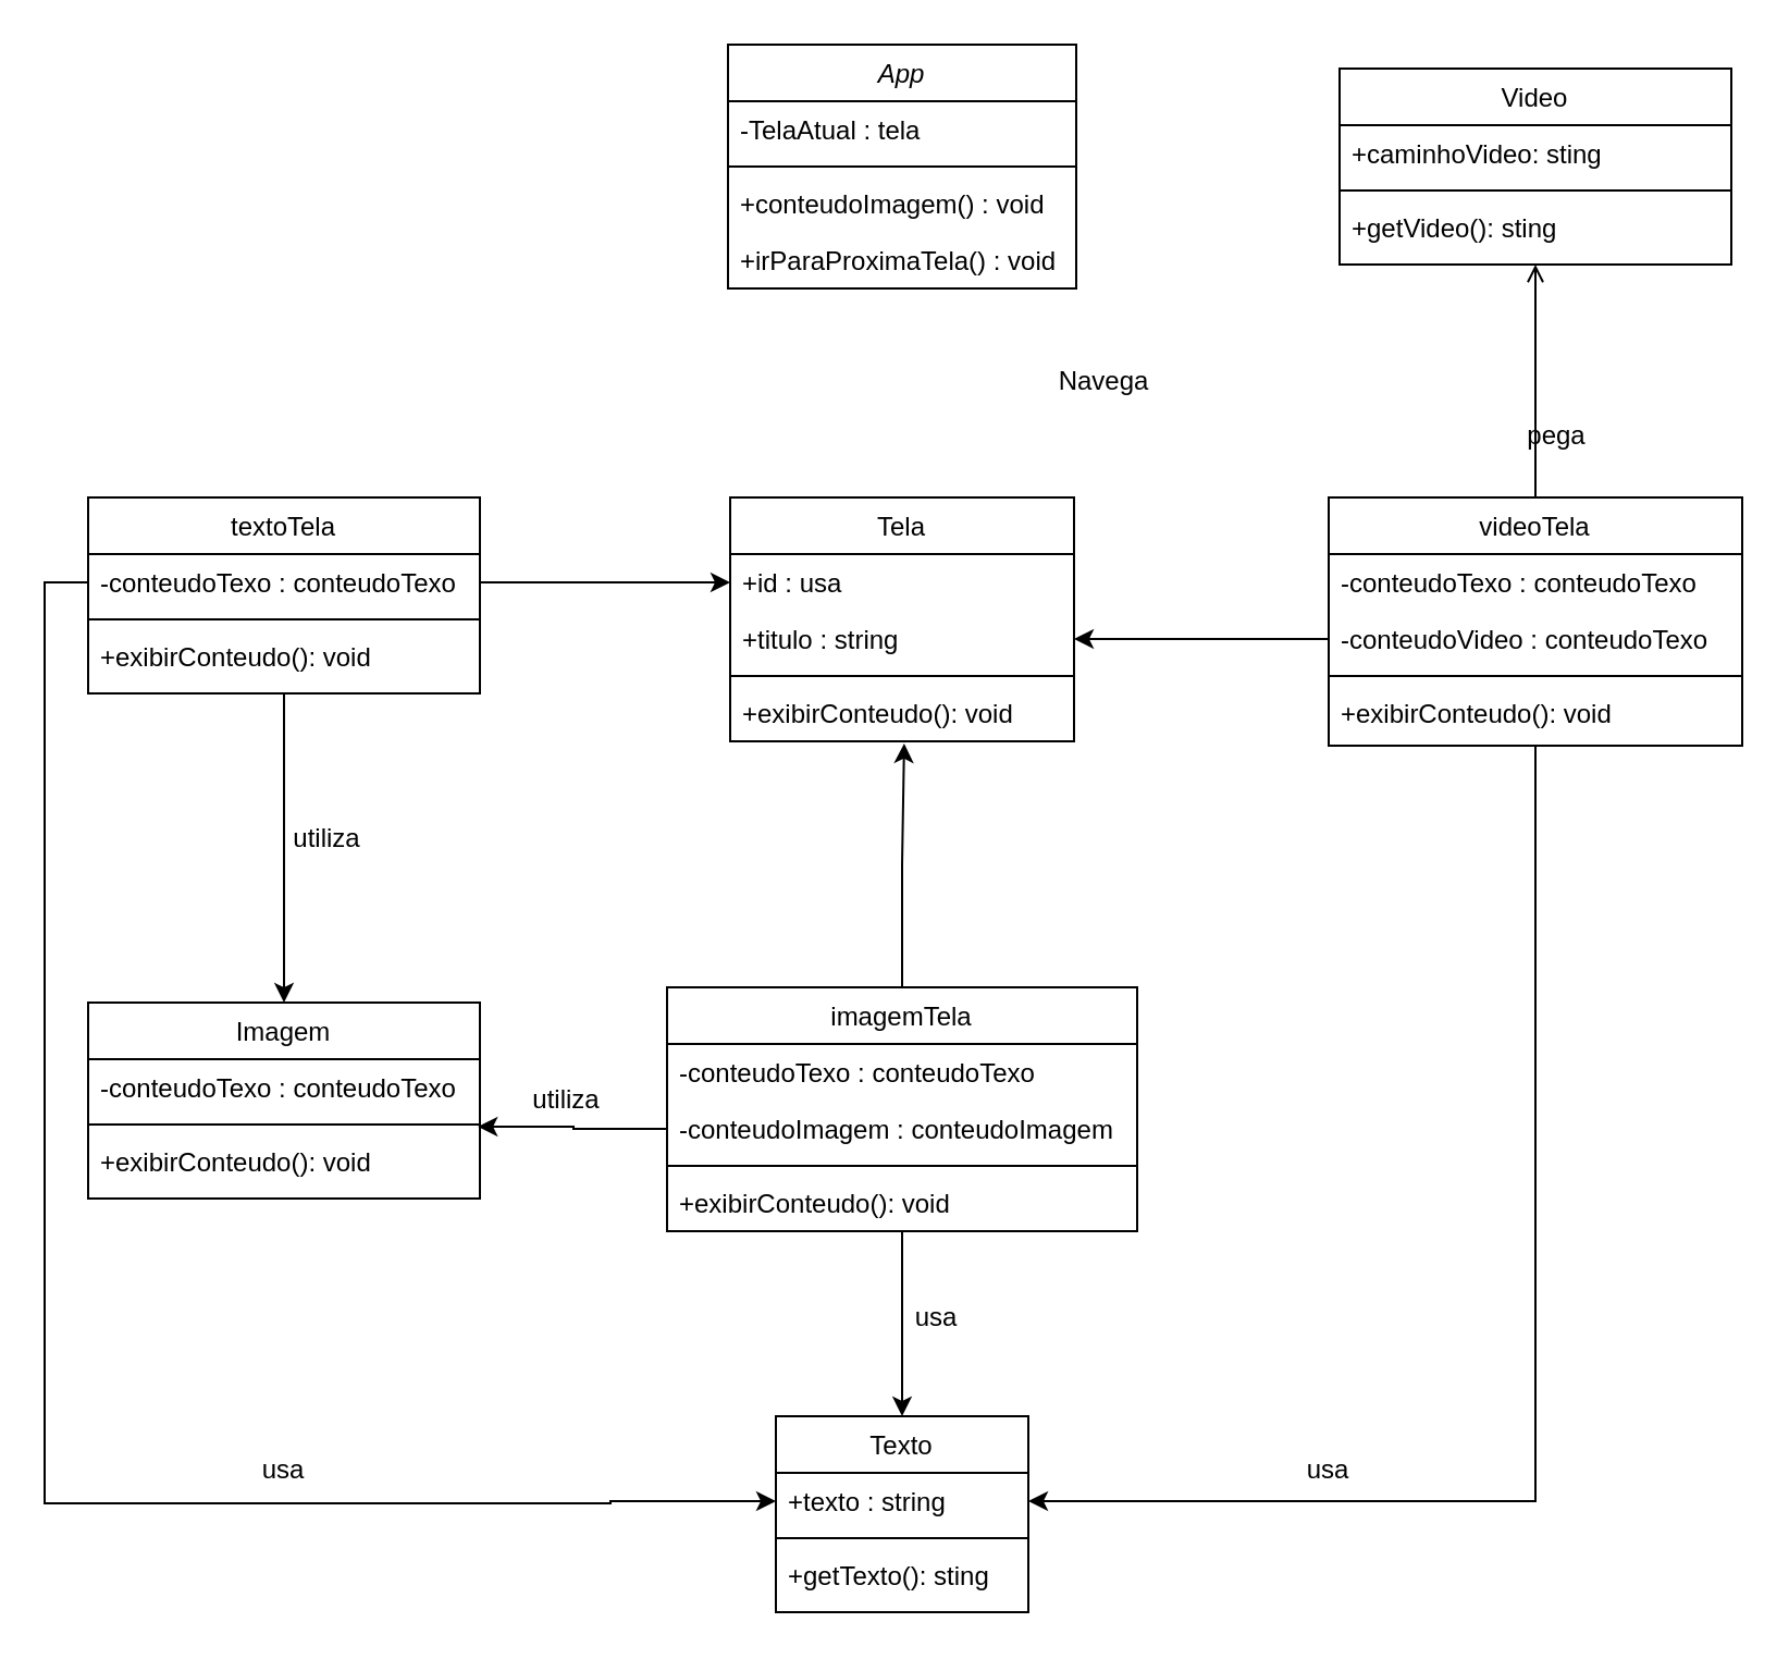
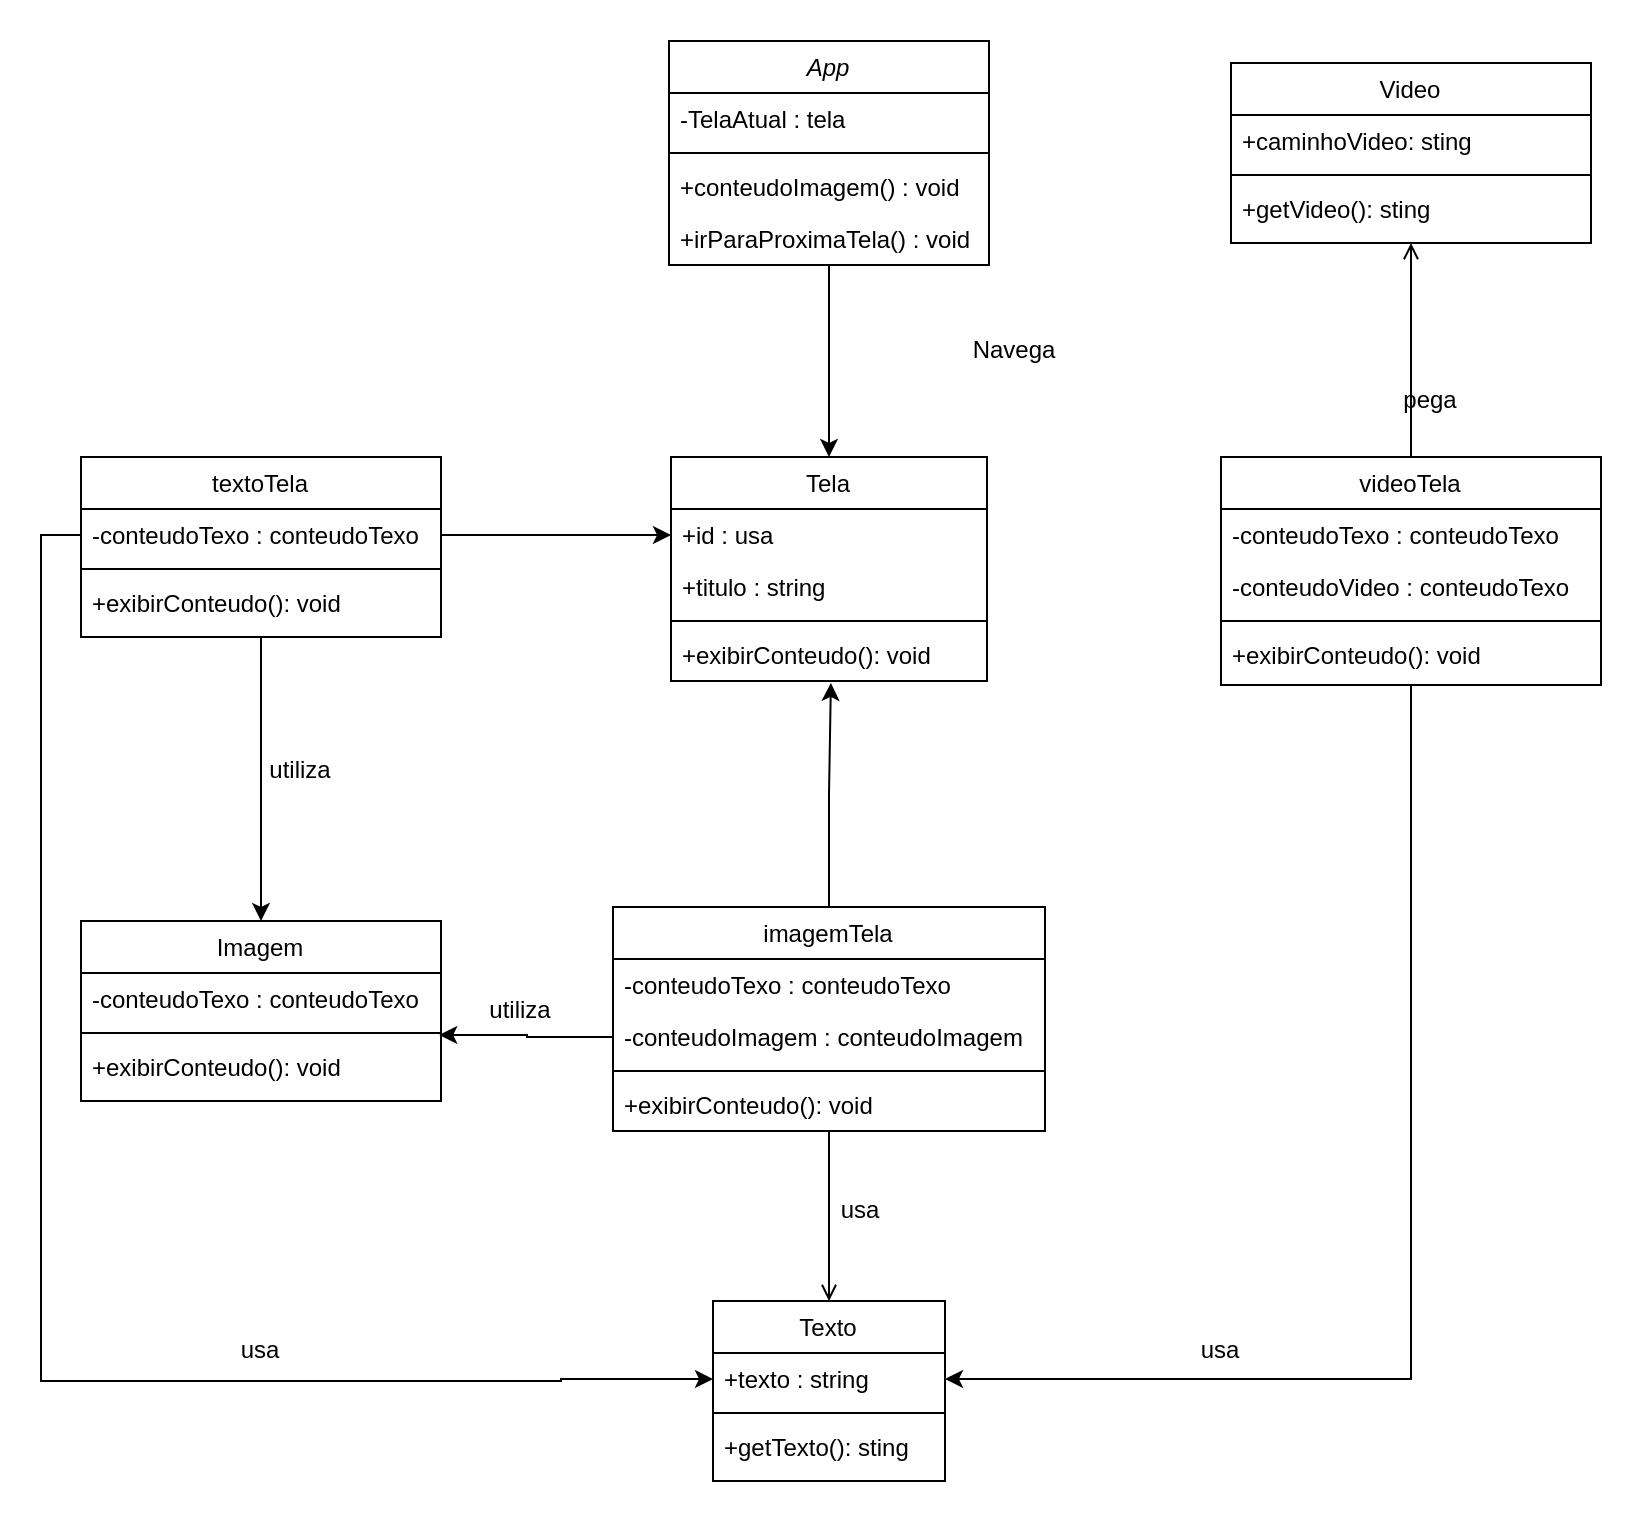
  <mxCell id="0" />
  <mxCell id="1" parent="0" />
+ <mxCell id="2" style="edgeStyle=orthogonalEdgeStyle;rounded=0;orthogonalLoop=1;jettySize=auto;html=1;entryX=0.5;entryY=0;entryDx=0;entryDy=0;" edge="1" parent="1" source="3" target="8"><mxGeometry relative="1" as="geometry" /></mxCell>
  <mxCell id="3" value="App" style="swimlane;fontStyle=2;align=center;verticalAlign=top;childLayout=stackLayout;horizontal=1;startSize=26;horizontalStack=0;resizeParent=1;resizeLast=0;collapsible=1;marginBottom=0;rounded=0;shadow=0;strokeWidth=1;" parent="1" vertex="1"><mxGeometry x="334" y="20" width="160" height="112" as="geometry"><mxRectangle x="230" y="140" width="160" height="26" as="alternateBounds" /></mxGeometry></mxCell>
  <mxCell id="4" value="-TelaAtual : tela" style="text;align=left;verticalAlign=top;spacingLeft=4;spacingRight=4;overflow=hidden;rotatable=0;points=[[0,0.5],[1,0.5]];portConstraint=eastwest;" parent="3" vertex="1"><mxGeometry y="26" width="160" height="26" as="geometry" /></mxCell>
  <mxCell id="5" value="" style="line;html=1;strokeWidth=1;align=left;verticalAlign=middle;spacingTop=-1;spacingLeft=3;spacingRight=3;rotatable=0;labelPosition=right;points=[];portConstraint=eastwest;" parent="3" vertex="1"><mxGeometry y="52" width="160" height="8" as="geometry" /></mxCell>
  <mxCell id="6" value="+conteudoImagem() : void" style="text;strokeColor=none;fillColor=none;align=left;verticalAlign=top;spacingLeft=4;spacingRight=4;overflow=hidden;rotatable=0;points=[[0,0.5],[1,0.5]];portConstraint=eastwest;whiteSpace=wrap;html=1;" vertex="1" parent="3"><mxGeometry y="60" width="160" height="26" as="geometry" /></mxCell>
  <mxCell id="7" value="+irParaProximaTela() : void" style="text;strokeColor=none;fillColor=none;align=left;verticalAlign=top;spacingLeft=4;spacingRight=4;overflow=hidden;rotatable=0;points=[[0,0.5],[1,0.5]];portConstraint=eastwest;whiteSpace=wrap;html=1;" vertex="1" parent="3"><mxGeometry y="86" width="160" height="26" as="geometry" /></mxCell>
  <mxCell id="8" value="Tela" style="swimlane;fontStyle=0;align=center;verticalAlign=top;childLayout=stackLayout;horizontal=1;startSize=26;horizontalStack=0;resizeParent=1;resizeLast=0;collapsible=1;marginBottom=0;rounded=0;shadow=0;strokeWidth=1;" parent="1" vertex="1"><mxGeometry x="335" y="228" width="158" height="112" as="geometry"><mxRectangle x="550" y="140" width="160" height="26" as="alternateBounds" /></mxGeometry></mxCell>
  <mxCell id="9" value="+id : usa" style="text;align=left;verticalAlign=top;spacingLeft=4;spacingRight=4;overflow=hidden;rotatable=0;points=[[0,0.5],[1,0.5]];portConstraint=eastwest;" parent="8" vertex="1"><mxGeometry y="26" width="158" height="26" as="geometry" /></mxCell>
  <mxCell id="10" value="+titulo : string" style="text;align=left;verticalAlign=top;spacingLeft=4;spacingRight=4;overflow=hidden;rotatable=0;points=[[0,0.5],[1,0.5]];portConstraint=eastwest;rounded=0;shadow=0;html=0;" parent="8" vertex="1"><mxGeometry y="52" width="158" height="26" as="geometry" /></mxCell>
  <mxCell id="11" value="" style="line;html=1;strokeWidth=1;align=left;verticalAlign=middle;spacingTop=-1;spacingLeft=3;spacingRight=3;rotatable=0;labelPosition=right;points=[];portConstraint=eastwest;" parent="8" vertex="1"><mxGeometry y="78" width="158" height="8" as="geometry" /></mxCell>
  <mxCell id="12" value="+exibirConteudo(): void" style="text;strokeColor=none;fillColor=none;align=left;verticalAlign=top;spacingLeft=4;spacingRight=4;overflow=hidden;rotatable=0;points=[[0,0.5],[1,0.5]];portConstraint=eastwest;whiteSpace=wrap;html=1;" vertex="1" parent="8"><mxGeometry y="86" width="158" height="26" as="geometry" /></mxCell>
  <mxCell id="13" style="edgeStyle=orthogonalEdgeStyle;rounded=0;orthogonalLoop=1;jettySize=auto;html=1;entryX=0.5;entryY=0;entryDx=0;entryDy=0;" edge="1" parent="1" source="14" target="31"><mxGeometry relative="1" as="geometry" /></mxCell>
  <mxCell id="14" value="textoTela" style="swimlane;fontStyle=0;align=center;verticalAlign=top;childLayout=stackLayout;horizontal=1;startSize=26;horizontalStack=0;resizeParent=1;resizeLast=0;collapsible=1;marginBottom=0;rounded=0;shadow=0;strokeWidth=1;" vertex="1" parent="1"><mxGeometry x="40" y="228" width="180" height="90" as="geometry"><mxRectangle x="550" y="140" width="160" height="26" as="alternateBounds" /></mxGeometry></mxCell>
  <mxCell id="15" value="-conteudoTexo : conteudoTexo " style="text;align=left;verticalAlign=top;spacingLeft=4;spacingRight=4;overflow=hidden;rotatable=0;points=[[0,0.5],[1,0.5]];portConstraint=eastwest;" vertex="1" parent="14"><mxGeometry y="26" width="180" height="26" as="geometry" /></mxCell>
  <mxCell id="16" value="" style="line;html=1;strokeWidth=1;align=left;verticalAlign=middle;spacingTop=-1;spacingLeft=3;spacingRight=3;rotatable=0;labelPosition=right;points=[];portConstraint=eastwest;" vertex="1" parent="14"><mxGeometry y="52" width="180" height="8" as="geometry" /></mxCell>
  <mxCell id="17" value="+exibirConteudo(): void" style="text;strokeColor=none;fillColor=none;align=left;verticalAlign=top;spacingLeft=4;spacingRight=4;overflow=hidden;rotatable=0;points=[[0,0.5],[1,0.5]];portConstraint=eastwest;whiteSpace=wrap;html=1;" vertex="1" parent="14"><mxGeometry y="60" width="180" height="26" as="geometry" /></mxCell>
  <mxCell id="18" style="edgeStyle=orthogonalEdgeStyle;rounded=0;orthogonalLoop=1;jettySize=auto;html=1;entryX=1;entryY=0.5;entryDx=0;entryDy=0;" edge="1" parent="1" source="20" target="36"><mxGeometry relative="1" as="geometry" /></mxCell>
  <mxCell id="19" style="edgeStyle=orthogonalEdgeStyle;rounded=0;orthogonalLoop=1;jettySize=auto;html=1;entryX=0.5;entryY=1;entryDx=0;entryDy=0;endArrow=open;" edge="1" parent="1" source="20" target="39"><mxGeometry relative="1" as="geometry" /></mxCell>
  <mxCell id="20" value="videoTela" style="swimlane;fontStyle=0;align=center;verticalAlign=top;childLayout=stackLayout;horizontal=1;startSize=26;horizontalStack=0;resizeParent=1;resizeLast=0;collapsible=1;marginBottom=0;rounded=0;shadow=0;strokeWidth=1;" vertex="1" parent="1"><mxGeometry x="610" y="228" width="190" height="114" as="geometry"><mxRectangle x="550" y="140" width="160" height="26" as="alternateBounds" /></mxGeometry></mxCell>
  <mxCell id="21" value="-conteudoTexo : conteudoTexo " style="text;align=left;verticalAlign=top;spacingLeft=4;spacingRight=4;overflow=hidden;rotatable=0;points=[[0,0.5],[1,0.5]];portConstraint=eastwest;" vertex="1" parent="20"><mxGeometry y="26" width="190" height="26" as="geometry" /></mxCell>
  <mxCell id="22" value="-conteudoVideo : conteudoTexo " style="text;align=left;verticalAlign=top;spacingLeft=4;spacingRight=4;overflow=hidden;rotatable=0;points=[[0,0.5],[1,0.5]];portConstraint=eastwest;rounded=0;shadow=0;html=0;" vertex="1" parent="20"><mxGeometry y="52" width="190" height="26" as="geometry" /></mxCell>
  <mxCell id="23" value="" style="line;html=1;strokeWidth=1;align=left;verticalAlign=middle;spacingTop=-1;spacingLeft=3;spacingRight=3;rotatable=0;labelPosition=right;points=[];portConstraint=eastwest;" vertex="1" parent="20"><mxGeometry y="78" width="190" height="8" as="geometry" /></mxCell>
  <mxCell id="24" value="+exibirConteudo(): void" style="text;strokeColor=none;fillColor=none;align=left;verticalAlign=top;spacingLeft=4;spacingRight=4;overflow=hidden;rotatable=0;points=[[0,0.5],[1,0.5]];portConstraint=eastwest;whiteSpace=wrap;html=1;" vertex="1" parent="20"><mxGeometry y="86" width="190" height="26" as="geometry" /></mxCell>
- <mxCell id="25" style="edgeStyle=orthogonalEdgeStyle;rounded=0;orthogonalLoop=1;jettySize=auto;html=1;entryX=0.5;entryY=0;entryDx=0;entryDy=0;" edge="1" parent="1" source="26" target="35"><mxGeometry relative="1" as="geometry" /></mxCell>
+ <mxCell id="25" style="edgeStyle=orthogonalEdgeStyle;rounded=0;orthogonalLoop=1;jettySize=auto;html=1;entryX=0.5;entryY=0;entryDx=0;entryDy=0;endArrow=open;" edge="1" parent="1" source="26" target="35"><mxGeometry relative="1" as="geometry" /></mxCell>
  <mxCell id="26" value="imagemTela" style="swimlane;fontStyle=0;align=center;verticalAlign=top;childLayout=stackLayout;horizontal=1;startSize=26;horizontalStack=0;resizeParent=1;resizeLast=0;collapsible=1;marginBottom=0;rounded=0;shadow=0;strokeWidth=1;" vertex="1" parent="1"><mxGeometry x="306" y="453" width="216" height="112" as="geometry"><mxRectangle x="550" y="140" width="160" height="26" as="alternateBounds" /></mxGeometry></mxCell>
  <mxCell id="27" value="-conteudoTexo : conteudoTexo " style="text;align=left;verticalAlign=top;spacingLeft=4;spacingRight=4;overflow=hidden;rotatable=0;points=[[0,0.5],[1,0.5]];portConstraint=eastwest;" vertex="1" parent="26"><mxGeometry y="26" width="216" height="26" as="geometry" /></mxCell>
  <mxCell id="28" value="-conteudoImagem : conteudoImagem " style="text;align=left;verticalAlign=top;spacingLeft=4;spacingRight=4;overflow=hidden;rotatable=0;points=[[0,0.5],[1,0.5]];portConstraint=eastwest;rounded=0;shadow=0;html=0;" vertex="1" parent="26"><mxGeometry y="52" width="216" height="26" as="geometry" /></mxCell>
  <mxCell id="29" value="" style="line;html=1;strokeWidth=1;align=left;verticalAlign=middle;spacingTop=-1;spacingLeft=3;spacingRight=3;rotatable=0;labelPosition=right;points=[];portConstraint=eastwest;" vertex="1" parent="26"><mxGeometry y="78" width="216" height="8" as="geometry" /></mxCell>
  <mxCell id="30" value="+exibirConteudo(): void" style="text;strokeColor=none;fillColor=none;align=left;verticalAlign=top;spacingLeft=4;spacingRight=4;overflow=hidden;rotatable=0;points=[[0,0.5],[1,0.5]];portConstraint=eastwest;whiteSpace=wrap;html=1;" vertex="1" parent="26"><mxGeometry y="86" width="216" height="26" as="geometry" /></mxCell>
  <mxCell id="31" value="Imagem" style="swimlane;fontStyle=0;align=center;verticalAlign=top;childLayout=stackLayout;horizontal=1;startSize=26;horizontalStack=0;resizeParent=1;resizeLast=0;collapsible=1;marginBottom=0;rounded=0;shadow=0;strokeWidth=1;" vertex="1" parent="1"><mxGeometry x="40" y="460" width="180" height="90" as="geometry"><mxRectangle x="550" y="140" width="160" height="26" as="alternateBounds" /></mxGeometry></mxCell>
  <mxCell id="32" value="-conteudoTexo : conteudoTexo " style="text;align=left;verticalAlign=top;spacingLeft=4;spacingRight=4;overflow=hidden;rotatable=0;points=[[0,0.5],[1,0.5]];portConstraint=eastwest;" vertex="1" parent="31"><mxGeometry y="26" width="180" height="26" as="geometry" /></mxCell>
  <mxCell id="33" value="" style="line;html=1;strokeWidth=1;align=left;verticalAlign=middle;spacingTop=-1;spacingLeft=3;spacingRight=3;rotatable=0;labelPosition=right;points=[];portConstraint=eastwest;" vertex="1" parent="31"><mxGeometry y="52" width="180" height="8" as="geometry" /></mxCell>
  <mxCell id="34" value="+exibirConteudo(): void" style="text;strokeColor=none;fillColor=none;align=left;verticalAlign=top;spacingLeft=4;spacingRight=4;overflow=hidden;rotatable=0;points=[[0,0.5],[1,0.5]];portConstraint=eastwest;whiteSpace=wrap;html=1;" vertex="1" parent="31"><mxGeometry y="60" width="180" height="26" as="geometry" /></mxCell>
  <mxCell id="35" value="Texto" style="swimlane;fontStyle=0;align=center;verticalAlign=top;childLayout=stackLayout;horizontal=1;startSize=26;horizontalStack=0;resizeParent=1;resizeLast=0;collapsible=1;marginBottom=0;rounded=0;shadow=0;strokeWidth=1;" vertex="1" parent="1"><mxGeometry x="356" y="650" width="116" height="90" as="geometry"><mxRectangle x="550" y="140" width="160" height="26" as="alternateBounds" /></mxGeometry></mxCell>
  <mxCell id="36" value="+texto : string" style="text;align=left;verticalAlign=top;spacingLeft=4;spacingRight=4;overflow=hidden;rotatable=0;points=[[0,0.5],[1,0.5]];portConstraint=eastwest;" vertex="1" parent="35"><mxGeometry y="26" width="116" height="26" as="geometry" /></mxCell>
  <mxCell id="37" value="" style="line;html=1;strokeWidth=1;align=left;verticalAlign=middle;spacingTop=-1;spacingLeft=3;spacingRight=3;rotatable=0;labelPosition=right;points=[];portConstraint=eastwest;" vertex="1" parent="35"><mxGeometry y="52" width="116" height="8" as="geometry" /></mxCell>
  <mxCell id="38" value="+getTexto(): sting" style="text;strokeColor=none;fillColor=none;align=left;verticalAlign=top;spacingLeft=4;spacingRight=4;overflow=hidden;rotatable=0;points=[[0,0.5],[1,0.5]];portConstraint=eastwest;whiteSpace=wrap;html=1;" vertex="1" parent="35"><mxGeometry y="60" width="116" height="26" as="geometry" /></mxCell>
  <mxCell id="39" value="Video" style="swimlane;fontStyle=0;align=center;verticalAlign=top;childLayout=stackLayout;horizontal=1;startSize=26;horizontalStack=0;resizeParent=1;resizeLast=0;collapsible=1;marginBottom=0;rounded=0;shadow=0;strokeWidth=1;" vertex="1" parent="1"><mxGeometry x="615" y="31" width="180" height="90" as="geometry"><mxRectangle x="550" y="140" width="160" height="26" as="alternateBounds" /></mxGeometry></mxCell>
  <mxCell id="40" value="+caminhoVideo: sting" style="text;align=left;verticalAlign=top;spacingLeft=4;spacingRight=4;overflow=hidden;rotatable=0;points=[[0,0.5],[1,0.5]];portConstraint=eastwest;" vertex="1" parent="39"><mxGeometry y="26" width="180" height="26" as="geometry" /></mxCell>
  <mxCell id="41" value="" style="line;html=1;strokeWidth=1;align=left;verticalAlign=middle;spacingTop=-1;spacingLeft=3;spacingRight=3;rotatable=0;labelPosition=right;points=[];portConstraint=eastwest;" vertex="1" parent="39"><mxGeometry y="52" width="180" height="8" as="geometry" /></mxCell>
  <mxCell id="42" value="+getVideo(): sting" style="text;strokeColor=none;fillColor=none;align=left;verticalAlign=top;spacingLeft=4;spacingRight=4;overflow=hidden;rotatable=0;points=[[0,0.5],[1,0.5]];portConstraint=eastwest;whiteSpace=wrap;html=1;" vertex="1" parent="39"><mxGeometry y="60" width="180" height="26" as="geometry" /></mxCell>
  <mxCell id="43" style="edgeStyle=orthogonalEdgeStyle;rounded=0;orthogonalLoop=1;jettySize=auto;html=1;entryX=0;entryY=0.5;entryDx=0;entryDy=0;" edge="1" parent="1" source="15" target="9"><mxGeometry relative="1" as="geometry" /></mxCell>
  <mxCell id="44" style="edgeStyle=orthogonalEdgeStyle;rounded=0;orthogonalLoop=1;jettySize=auto;html=1;entryX=0;entryY=0.5;entryDx=0;entryDy=0;" edge="1" parent="1" source="15" target="36"><mxGeometry relative="1" as="geometry"><Array as="points"><mxPoint x="20" y="267" /><mxPoint x="20" y="690" /><mxPoint x="280" y="690" /></Array></mxGeometry></mxCell>
  <mxCell id="45" style="edgeStyle=orthogonalEdgeStyle;rounded=0;orthogonalLoop=1;jettySize=auto;html=1;entryX=0.506;entryY=1.038;entryDx=0;entryDy=0;entryPerimeter=0;" edge="1" parent="1" source="26" target="12"><mxGeometry relative="1" as="geometry" /></mxCell>
  <mxCell id="46" style="edgeStyle=orthogonalEdgeStyle;rounded=0;orthogonalLoop=1;jettySize=auto;html=1;entryX=0.995;entryY=1.192;entryDx=0;entryDy=0;entryPerimeter=0;" edge="1" parent="1" source="28" target="32"><mxGeometry relative="1" as="geometry"><mxPoint x="230" y="514" as="targetPoint" /></mxGeometry></mxCell>
- <mxCell id="47" style="edgeStyle=orthogonalEdgeStyle;rounded=0;orthogonalLoop=1;jettySize=auto;html=1;entryX=1;entryY=0.5;entryDx=0;entryDy=0;" edge="1" parent="1" source="22" target="10"><mxGeometry relative="1" as="geometry" /></mxCell>
  <mxCell id="48" value="Navega" style="text;html=1;align=center;verticalAlign=middle;whiteSpace=wrap;rounded=0;" vertex="1" parent="1"><mxGeometry x="477" y="160" width="60" height="30" as="geometry" /></mxCell>
  <mxCell id="49" value="usa" style="text;html=1;align=center;verticalAlign=middle;whiteSpace=wrap;rounded=0;" vertex="1" parent="1"><mxGeometry x="580" y="660" width="60" height="30" as="geometry" /></mxCell>
  <mxCell id="50" value="usa" style="text;html=1;align=center;verticalAlign=middle;whiteSpace=wrap;rounded=0;" vertex="1" parent="1"><mxGeometry x="100" y="660" width="60" height="30" as="geometry" /></mxCell>
  <mxCell id="51" value="usa" style="text;html=1;align=center;verticalAlign=middle;whiteSpace=wrap;rounded=0;" vertex="1" parent="1"><mxGeometry x="400" y="590" width="60" height="30" as="geometry" /></mxCell>
  <mxCell id="52" value="pega" style="text;html=1;align=center;verticalAlign=middle;whiteSpace=wrap;rounded=0;" vertex="1" parent="1"><mxGeometry x="685" y="185" width="60" height="30" as="geometry" /></mxCell>
  <mxCell id="53" value="utiliza" style="text;html=1;align=center;verticalAlign=middle;whiteSpace=wrap;rounded=0;" vertex="1" parent="1"><mxGeometry x="230" y="490" width="60" height="30" as="geometry" /></mxCell>
  <mxCell id="54" value="utiliza" style="text;html=1;align=center;verticalAlign=middle;whiteSpace=wrap;rounded=0;" vertex="1" parent="1"><mxGeometry x="120" y="370" width="60" height="30" as="geometry" /></mxCell>
